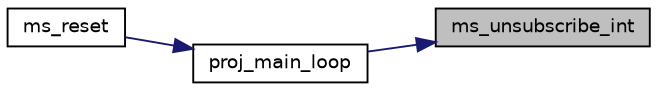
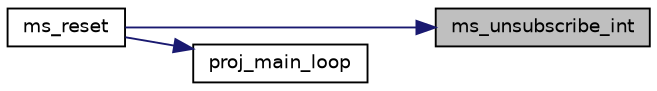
  digraph {
    rankdir=RL
    node [color=black fillcolor=white fontname=Helvetica fontsize=10 shape=record style=filled]
    edge [color=midnightblue dir=back fontname=Helvetica fontsize=10 labelfontname=Helvetica labelfontsize=10 style=solid]
    n1 [fillcolor=grey75 fontcolor=black height=0.2 label=ms_unsubscribe_int width=0.4]
    n2 [height=0.2 label=ms_reset width=0.4]
    n3 [height=0.2 label=proj_main_loop width=0.4]
-   n1 -> n3
+   n1 -> n2
    n3 -> n2
  }
